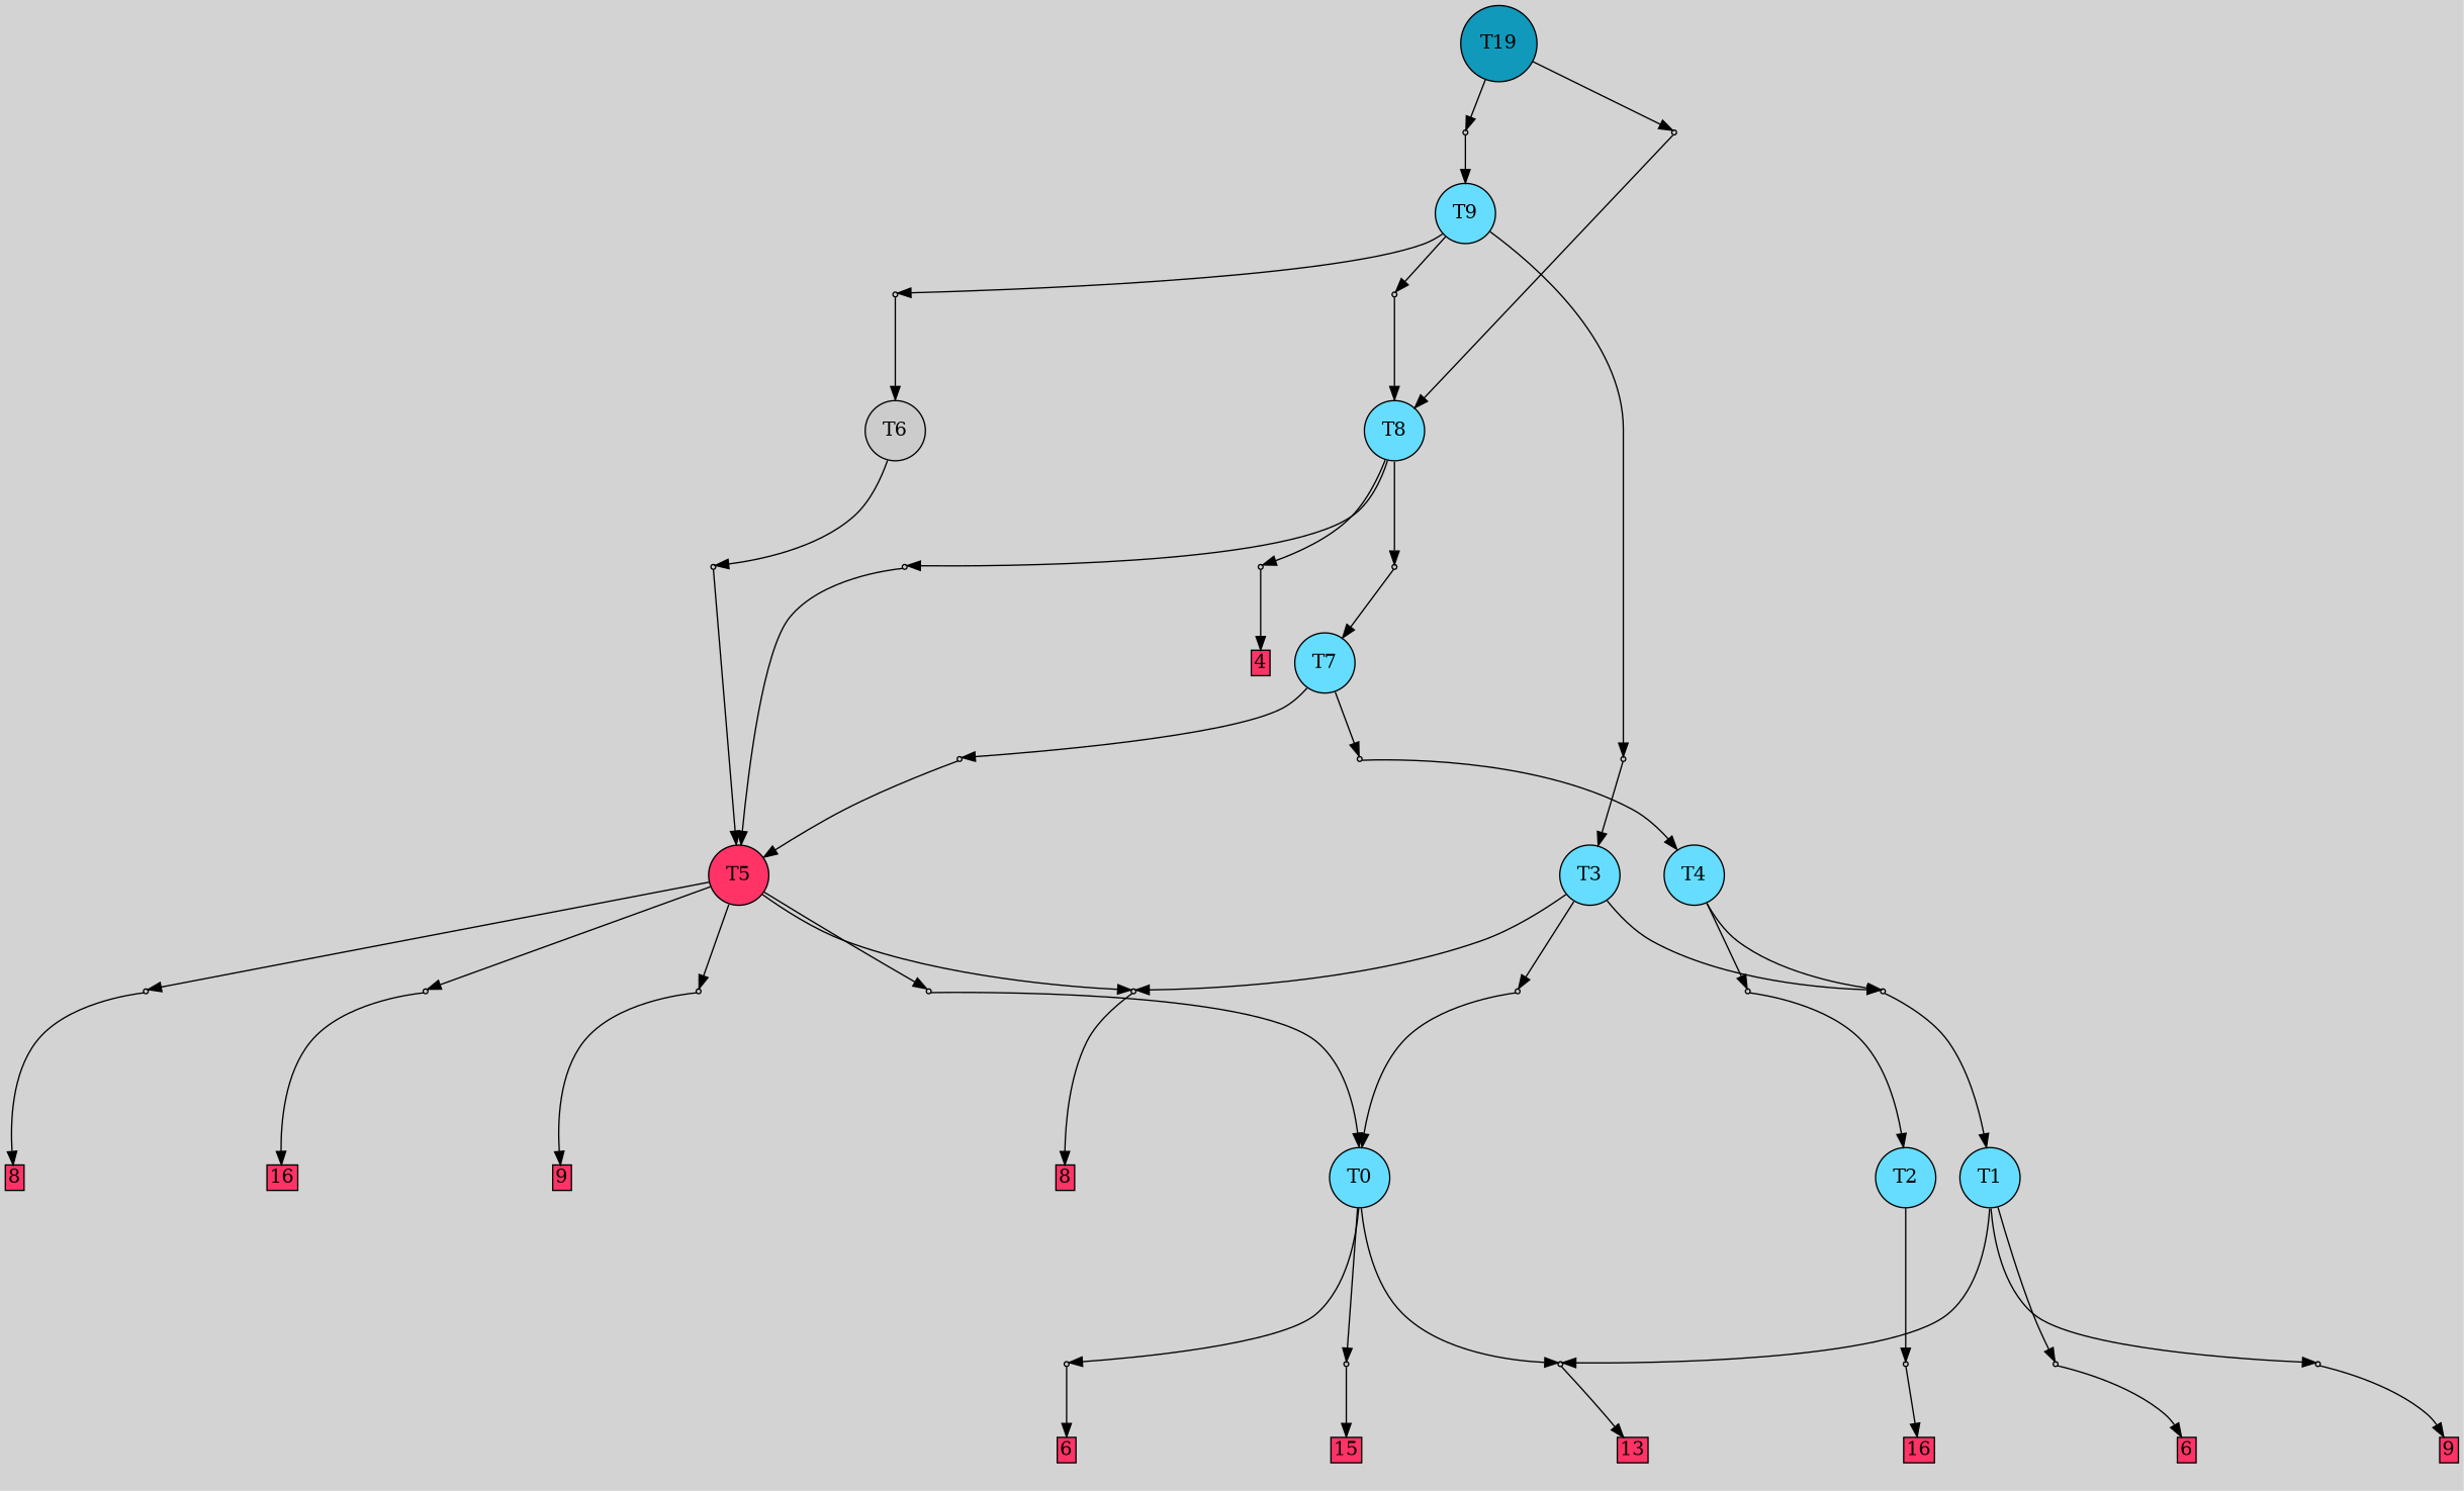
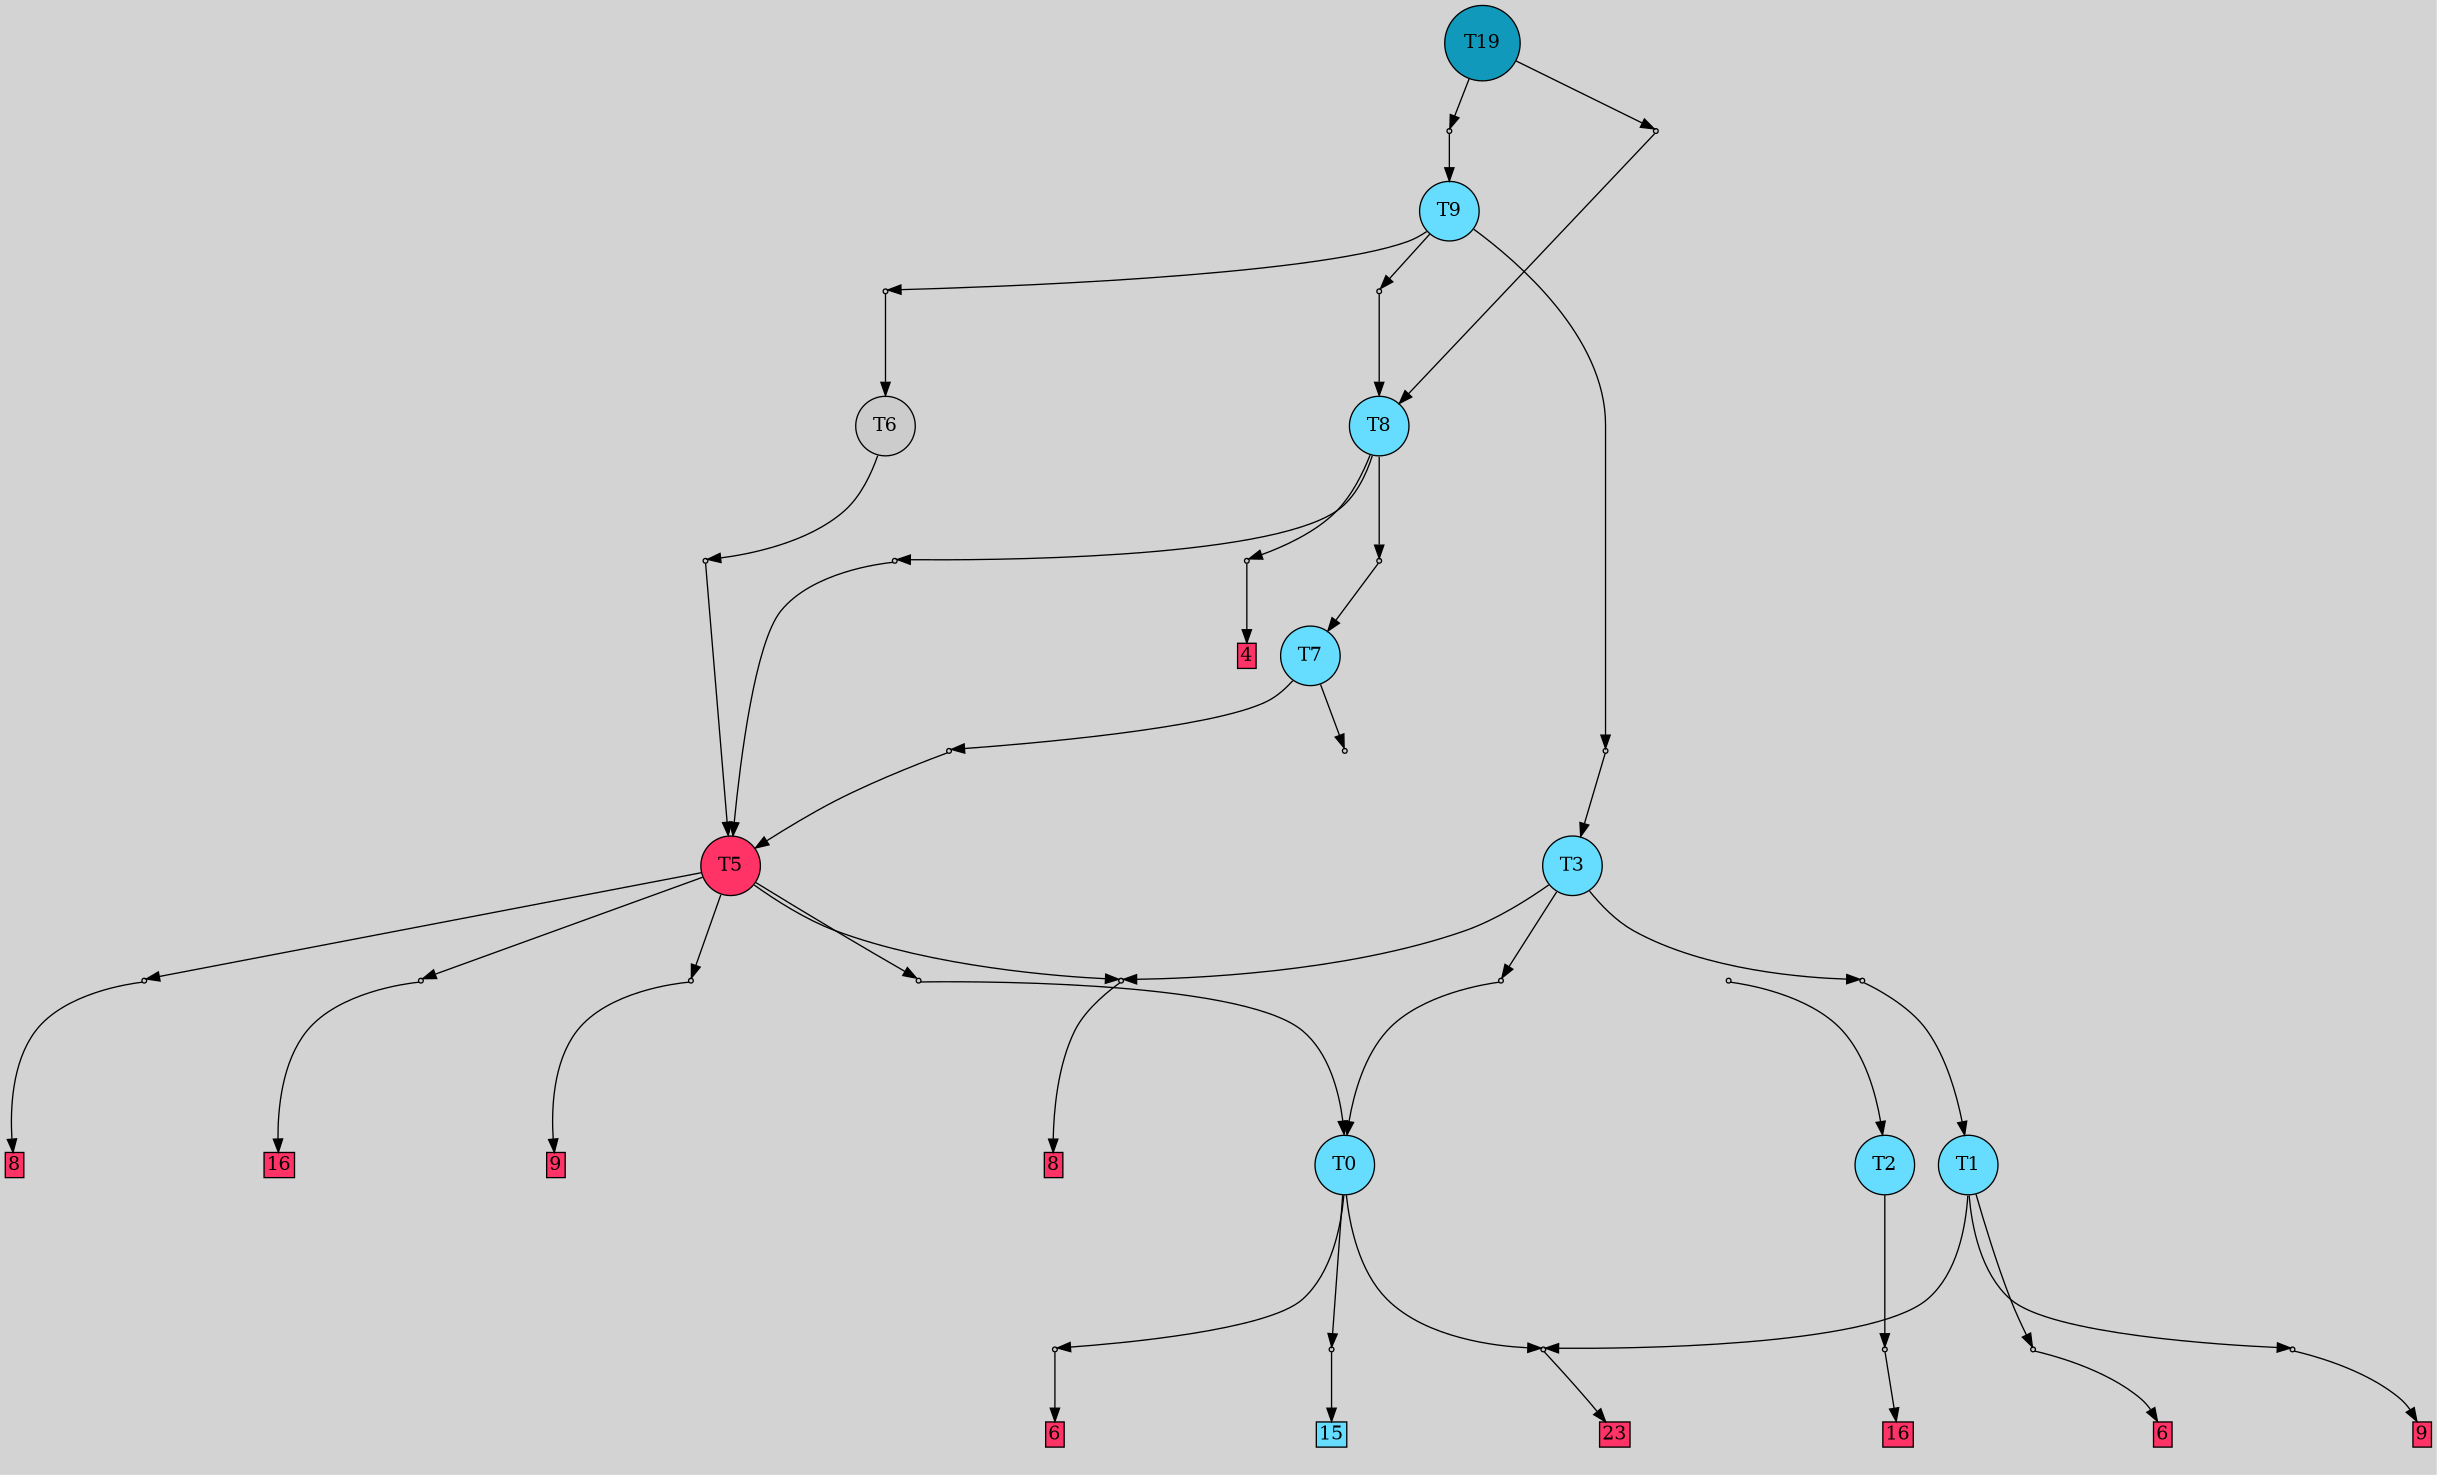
  digraph {
    bgcolor=lightgray
    node [fillcolor="#cccccc" shape=box style=filled]
    n1 [fillcolor="#1199bb" label=T19 shape=circle]
    P23 [shape=point]
    P24 [shape=point]
    T0 [fillcolor="#66ddff" shape=circle]
    P0 [shape=point]
    P1 [shape=point]
    P2 [shape=point]
    n8 [label="5|5&1|773#1|285&#92;n2|5&0|485#1|783&#92;n1|0&1|455#0|1269&#92;n" style=invis fillcolor=""]
-   n9 [fillcolor="#ff3366" height=0 label=13 margin=0.03 width=0]
+   n9 [fillcolor="#ff3366" height=0 label=23 margin=0.03 width=0]
    n10 [label="7|0&1|118#1|53&#92;n3|0&1|976#0|984&#92;n" style=invis fillcolor=""]
    n11 [fillcolor="#ff3366" height=0 label=6 margin=0.03 width=0]
    n12 [label="0|4&1|1155#1|464&#92;n1|0&0|28#0|1052&#92;n" style=invis fillcolor=""]
-   n13 [fillcolor="#ff3366" height=0 label=15 margin=0.03 width=0]
+   n13 [fillcolor="#66ddff" height=0 label=15 margin=0.03 width=0]
    T1 [fillcolor="#66ddff" shape=circle]
    P3 [shape=point]
    P4 [shape=point]
    n17 [label="7|0&1|118#1|53&#92;n3|0&1|976#0|984&#92;n" style=invis fillcolor=""]
    n18 [fillcolor="#ff3366" height=0 label=6 margin=0.03 width=0]
    n19 [label="0|0&1|869#1|259&#92;n" style=invis fillcolor=""]
    n20 [fillcolor="#ff3366" height=0 label=9 margin=0.03 width=0]
    T2 [fillcolor="#66ddff" shape=circle]
    P5 [shape=point]
    n23 [label="5|4&1|902#1|905&#92;n0|0&1|986#1|1078&#92;n1|0&0|452#0|1024&#92;n" style=invis fillcolor=""]
    n24 [fillcolor="#ff3366" height=0 label=16 margin=0.03 width=0]
    T3 [fillcolor="#66ddff" shape=circle]
    P6 [shape=point]
    P7 [shape=point]
    P8 [shape=point]
    n29 [label="5|1&1|389#1|549&#92;n3|1&0|883#0|145&#92;n1|3&1|315#1|678&#92;n2|7&0|105#1|593&#92;n2|4&1|462#0|1147&#92;n3|6&1|384#1|773&#92;n1|4&0|988#0|1271&#92;n1|4&0|860#1|287&#92;n3|4&0|108#1|267&#92;n0|2&0|300#0|934&#92;n4|7&1|420#0|82&#92;n6|5&1|842#0|287&#92;n1|0&0|127#0|1117&#92;n" style=invis fillcolor=""]
    n30 [fillcolor="#ff3366" height=0 label=8 margin=0.03 width=0]
    n31 [label="4|0&1|1106#1|743&#92;n1|0&1|240#0|1296&#92;n" style=invis fillcolor=""]
    n32 [label="4|5&0|251#0|808&#92;n2|3&0|381#1|145&#92;n1|0&0|907#1|1046&#92;n" style=invis fillcolor=""]
-   T4 [fillcolor="#66ddff" shape=circle]
    P9 [shape=point]
    n35 [label="5|4&1|902#1|905&#92;n0|0&1|986#1|1078&#92;n1|0&0|452#0|1024&#92;n" style=invis fillcolor=""]
    T5 [fillcolor="#ff3366" shape=circle]
    P10 [shape=point]
    P11 [shape=point]
    P12 [shape=point]
    P13 [shape=point]
    n41 [label="4|0&1|1106#1|303&#92;n1|0&1|240#0|1296&#92;n" style=invis fillcolor=""]
    n42 [label="6|6&1|615#1|207&#92;n1|1&0|278#1|15&#92;n1|2&0|630#0|712&#92;n2|0&0|1297#0|922&#92;n" style=invis fillcolor=""]
    n43 [fillcolor="#ff3366" height=0 label=9 margin=0.03 width=0]
    n44 [label="6|4&1|606#0|235&#92;n7|0&0|220#0|213&#92;n" style=invis fillcolor=""]
    n45 [fillcolor="#ff3366" height=0 label=8 margin=0.03 width=0]
    n46 [label="5|4&1|902#1|905&#92;n0|0&1|986#1|1078&#92;n1|0&0|452#0|1024&#92;n" style=invis fillcolor=""]
    n47 [fillcolor="#ff3366" height=0 label=16 margin=0.03 width=0]
    T6 [shape=circle]
    P14 [shape=point]
    n50 [label="7|4&1|628#1|43&#92;n3|5&0|1340#0|446&#92;n2|3&0|381#1|145&#92;n4|0&0|635#0|1315&#92;n" style=invis fillcolor=""]
    T7 [fillcolor="#66ddff" shape=circle]
    P15 [shape=point]
    P16 [shape=point]
    n54 [label="7|4&1|628#1|43&#92;n3|5&0|1340#0|446&#92;n2|3&0|381#1|145&#92;n4|0&0|635#0|1315&#92;n" style=invis fillcolor=""]
    n55 [label="1|3&1|179#1|1161&#92;n2|4&1|1015#1|1128&#92;n7|0&0|1140#1|991&#92;n6|2&0|571#0|547&#92;n0|4&0|616#0|746&#92;n7|0&0|220#0|213&#92;n" style=invis fillcolor=""]
    T8 [fillcolor="#66ddff" shape=circle]
    P17 [shape=point]
    P18 [shape=point]
    P19 [shape=point]
    n60 [label="7|5&1|671#0|1258&#92;n2|3&0|381#1|145&#92;n4|0&0|635#0|1315&#92;n" style=invis fillcolor=""]
    n61 [label="2|5&1|782#1|825&#92;n2|3&0|37#1|268&#92;n4|0&0|635#0|1315&#92;n" style=invis fillcolor=""]
    n62 [label="2|0&1|732#1|264&#92;n" style=invis fillcolor=""]
    n63 [fillcolor="#ff3366" height=0 label=4 margin=0.03 width=0]
    T9 [fillcolor="#66ddff" shape=circle]
    P20 [shape=point]
    P21 [shape=point]
    P22 [shape=point]
    n68 [label="2|3&1|617#1|490&#92;n6|6&1|1136#1|850&#92;n1|3&0|1179#0|1230&#92;n2|4&0|227#0|1313&#92;n2|0&1|1170#1|1339&#92;n0|3&0|756#0|728&#92;n1|6&1|745#0|171&#92;n7|0&0|1006#0|143&#92;n" style=invis fillcolor=""]
    n69 [label="1|6&1|339#1|876&#92;n7|0&0|1006#0|806&#92;n" style=invis fillcolor=""]
    n70 [label="7|0&1|1112#1|495&#92;n" style=invis fillcolor=""]
    n71 [label="7|6&1|1246#1|514&#92;n7|0&0|1006#0|1250&#92;n" style=invis fillcolor=""]
    n72 [label="1|6&1|339#1|876&#92;n7|0&0|1006#0|806&#92;n" style=invis fillcolor=""]
    subgraph sub_1 {
      rank=same
      n1
    }
    n1 -> P23
    n1 -> P24
    P23 -> T9
    P23 -> n71 [style=invis]
    P24 -> T8
    P24 -> n72 [style=invis]
    T0 -> P0
    T0 -> P1
    T0 -> P2
    P0 -> n8 [style=invis]
    P0 -> n9
    P1 -> n10 [style=invis]
    P1 -> n11
    P2 -> n12 [style=invis]
    P2 -> n13
    T1 -> P0
    T1 -> P3
    T1 -> P4
    P3 -> n17 [style=invis]
    P3 -> n18
    P4 -> n19 [style=invis]
    P4 -> n20
    T2 -> P5
    P5 -> n23 [style=invis]
    P5 -> n24
    T3 -> P6
    T3 -> P7
    T3 -> P8
    P6 -> n29 [style=invis]
    P6 -> n30
    P7 -> T0
    P7 -> n31 [style=invis]
    P8 -> T1
    P8 -> n32 [style=invis]
-   T4 -> P8
-   T4 -> P9
    P9 -> T2
    P9 -> n35 [style=invis]
    T5 -> P6
    T5 -> P10
    T5 -> P11
    T5 -> P12
    T5 -> P13
    P10 -> T0
    P10 -> n41 [style=invis]
    P11 -> n42 [style=invis]
    P11 -> n43
    P12 -> n44 [style=invis]
    P12 -> n45
    P13 -> n46 [style=invis]
    P13 -> n47
    T6 -> P14
    P14 -> T5
    P14 -> n50 [style=invis]
    T7 -> P15
    T7 -> P16
    P15 -> T5
    P15 -> n54 [style=invis]
-   P16 -> T4
    P16 -> n55 [style=invis]
    T8 -> P17
    T8 -> P18
    T8 -> P19
    P17 -> T7
    P17 -> n60 [style=invis]
    P18 -> T5
    P18 -> n61 [style=invis]
    P19 -> n62 [style=invis]
    P19 -> n63
    T9 -> P20
    T9 -> P21
    T9 -> P22
    P20 -> T6
    P20 -> n68 [style=invis]
    P21 -> T8
    P21 -> n69 [style=invis]
    P22 -> T3
    P22 -> n70 [style=invis]
  }
